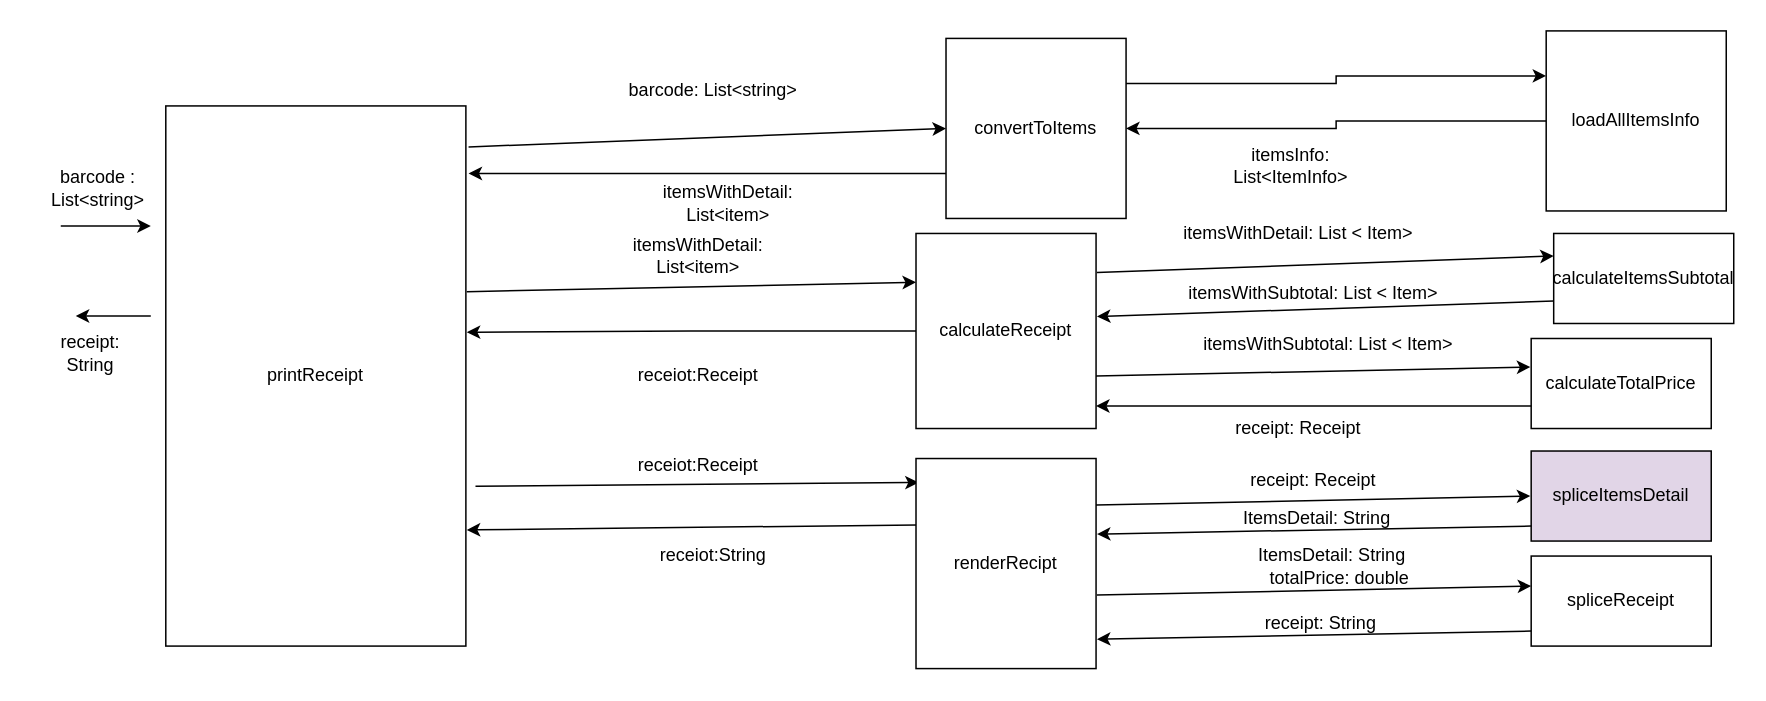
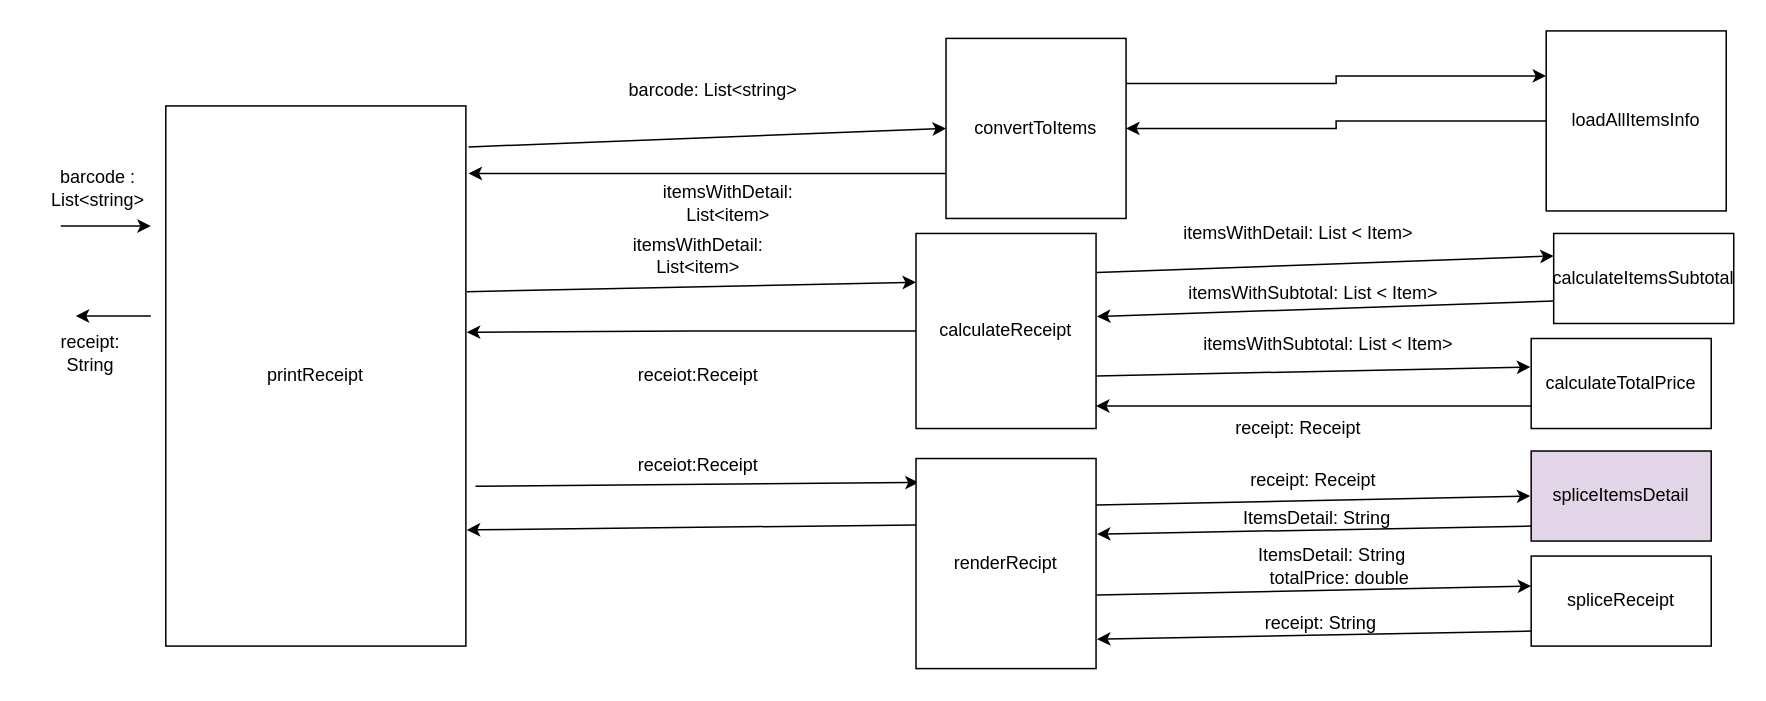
  <mxCell id="0" />
  <mxCell id="1" parent="0" />
  <mxCell id="2" value="printReceipt" style="rounded=0;whiteSpace=wrap;html=1;" vertex="1" parent="1"><mxGeometry x="110" y="70" width="200" height="360" as="geometry" /></mxCell>
  <mxCell id="3" style="edgeStyle=orthogonalEdgeStyle;rounded=0;orthogonalLoop=1;jettySize=auto;html=1;exitX=0;exitY=0.75;exitDx=0;exitDy=0;entryX=1.009;entryY=0.125;entryDx=0;entryDy=0;entryPerimeter=0;" edge="1" parent="1" source="5" target="2"><mxGeometry relative="1" as="geometry" /></mxCell>
  <mxCell id="4" style="edgeStyle=orthogonalEdgeStyle;rounded=0;orthogonalLoop=1;jettySize=auto;html=1;exitX=1;exitY=0.25;exitDx=0;exitDy=0;entryX=0;entryY=0.25;entryDx=0;entryDy=0;" edge="1" parent="1" source="5" target="7"><mxGeometry relative="1" as="geometry" /></mxCell>
  <mxCell id="5" value="convertToItems" style="rounded=0;whiteSpace=wrap;html=1;" vertex="1" parent="1"><mxGeometry x="630" y="25" width="120" height="120" as="geometry" /></mxCell>
  <mxCell id="6" style="edgeStyle=orthogonalEdgeStyle;rounded=0;orthogonalLoop=1;jettySize=auto;html=1;" edge="1" parent="1" source="7" target="5"><mxGeometry relative="1" as="geometry" /></mxCell>
  <mxCell id="7" value="loadAllItemsInfo" style="rounded=0;whiteSpace=wrap;html=1;align=center;" vertex="1" parent="1"><mxGeometry x="1030" y="20" width="120" height="120" as="geometry" /></mxCell>
  <mxCell id="8" value="calculateItemsSubtotal" style="rounded=0;whiteSpace=wrap;html=1;align=center;" vertex="1" parent="1"><mxGeometry x="1035" y="155" width="120" height="60" as="geometry" /></mxCell>
  <mxCell id="9" style="edgeStyle=orthogonalEdgeStyle;rounded=0;orthogonalLoop=1;jettySize=auto;html=1;entryX=1.003;entryY=0.419;entryDx=0;entryDy=0;entryPerimeter=0;" edge="1" parent="1" source="10" target="2"><mxGeometry relative="1" as="geometry" /></mxCell>
  <mxCell id="10" value="calculateReceipt" style="rounded=0;whiteSpace=wrap;html=1;align=center;" vertex="1" parent="1"><mxGeometry x="610" y="155" width="120" height="130" as="geometry" /></mxCell>
  <mxCell id="11" value="calculateTotalPrice" style="rounded=0;whiteSpace=wrap;html=1;align=center;" vertex="1" parent="1"><mxGeometry x="1020" y="225" width="120" height="60" as="geometry" /></mxCell>
  <mxCell id="12" value="" style="endArrow=classic;html=1;rounded=0;" edge="1" parent="1"><mxGeometry width="50" height="50" relative="1" as="geometry"><mxPoint x="40" y="150" as="sourcePoint" /><mxPoint x="100" y="150" as="targetPoint" /></mxGeometry></mxCell>
  <mxCell id="13" value="" style="endArrow=classic;html=1;rounded=0;exitX=1.005;exitY=0.2;exitDx=0;exitDy=0;exitPerimeter=0;entryX=0;entryY=0.25;entryDx=0;entryDy=0;" edge="1" parent="1" source="10" target="8"><mxGeometry width="50" height="50" relative="1" as="geometry"><mxPoint x="964.5" y="180" as="sourcePoint" /><mxPoint x="1004.5" y="180" as="targetPoint" /></mxGeometry></mxCell>
  <mxCell id="14" value="" style="endArrow=classic;html=1;rounded=0;" edge="1" parent="1"><mxGeometry width="50" height="50" relative="1" as="geometry"><mxPoint x="100" y="210" as="sourcePoint" /><mxPoint x="50" y="210" as="targetPoint" /></mxGeometry></mxCell>
  <mxCell id="15" value="" style="endArrow=classic;html=1;rounded=0;exitX=0;exitY=0.75;exitDx=0;exitDy=0;entryX=1.005;entryY=0.426;entryDx=0;entryDy=0;entryPerimeter=0;" edge="1" parent="1" source="8" target="10"><mxGeometry width="50" height="50" relative="1" as="geometry"><mxPoint x="1004.5" y="210" as="sourcePoint" /><mxPoint x="964.5" y="210" as="targetPoint" /></mxGeometry></mxCell>
  <mxCell id="16" value="" style="endArrow=classic;html=1;rounded=0;entryX=1.003;entryY=0.785;entryDx=0;entryDy=0;entryPerimeter=0;exitX=0.005;exitY=0.316;exitDx=0;exitDy=0;exitPerimeter=0;" edge="1" parent="1" source="22" target="2"><mxGeometry width="50" height="50" relative="1" as="geometry"><mxPoint x="590" y="355" as="sourcePoint" /><mxPoint x="540" y="355" as="targetPoint" /></mxGeometry></mxCell>
  <mxCell id="17" value="" style="endArrow=classic;html=1;rounded=0;entryX=0.015;entryY=0.114;entryDx=0;entryDy=0;entryPerimeter=0;exitX=1.032;exitY=0.704;exitDx=0;exitDy=0;exitPerimeter=0;" edge="1" parent="1" source="2" target="22"><mxGeometry width="50" height="50" relative="1" as="geometry"><mxPoint x="530" y="325" as="sourcePoint" /><mxPoint x="590" y="325" as="targetPoint" /></mxGeometry></mxCell>
  <mxCell id="18" value="barcode :&lt;br&gt;List&amp;lt;string&amp;gt;" style="text;html=1;strokeColor=none;fillColor=none;align=center;verticalAlign=middle;whiteSpace=wrap;rounded=0;" vertex="1" parent="1"><mxGeometry x="20" y="110" width="90" height="30" as="geometry" /></mxCell>
  <mxCell id="19" value="receipt:&lt;br&gt;String" style="text;html=1;strokeColor=none;fillColor=none;align=center;verticalAlign=middle;whiteSpace=wrap;rounded=0;" vertex="1" parent="1"><mxGeometry y="220" width="60" height="30" as="geometry" x="30" /></mxCell>
  <mxCell id="20" value="barcode: List&amp;lt;string&amp;gt;" style="text;html=1;strokeColor=none;fillColor=none;align=center;verticalAlign=middle;whiteSpace=wrap;rounded=0;" vertex="1" parent="1"><mxGeometry x="410" y="50" width="130" height="20" as="geometry" /></mxCell>
  <mxCell id="21" value="" style="endArrow=classic;html=1;rounded=0;exitX=1.009;exitY=0.076;exitDx=0;exitDy=0;exitPerimeter=0;entryX=0;entryY=0.5;entryDx=0;entryDy=0;" edge="1" parent="1" source="2" target="5"><mxGeometry width="50" height="50" relative="1" as="geometry"><mxPoint x="550" y="105" as="sourcePoint" /><mxPoint x="590" y="105" as="targetPoint" /></mxGeometry></mxCell>
  <mxCell id="22" value="renderRecipt" style="rounded=0;whiteSpace=wrap;html=1;align=center;" vertex="1" parent="1"><mxGeometry x="610" y="305" width="120" height="140" as="geometry" /></mxCell>
  <mxCell id="23" value="spliceItemsDetail" style="rounded=0;whiteSpace=wrap;html=1;align=center;fillColor=#e1d5e7;" vertex="1" parent="1"><mxGeometry x="1020" y="300" width="120" height="60" as="geometry" /></mxCell>
  <mxCell id="24" value="spliceReceipt" style="rounded=0;whiteSpace=wrap;html=1;align=center;" vertex="1" parent="1"><mxGeometry x="1020" y="370" width="120" height="60" as="geometry" /></mxCell>
  <mxCell id="25" value="itemsWithDetail: List&amp;lt;item&amp;gt;" style="text;html=1;strokeColor=none;fillColor=none;align=center;verticalAlign=middle;whiteSpace=wrap;rounded=0;" vertex="1" parent="1"><mxGeometry x="420" y="125" width="130" height="20" as="geometry" /></mxCell>
  <mxCell id="26" value="itemsWithDetail: List&amp;lt;item&amp;gt;" style="text;html=1;strokeColor=none;fillColor=none;align=center;verticalAlign=middle;whiteSpace=wrap;rounded=0;" vertex="1" parent="1"><mxGeometry x="400" y="160" width="130" height="20" as="geometry" /></mxCell>
  <mxCell id="27" value="" style="endArrow=classic;html=1;rounded=0;exitX=1.003;exitY=0.344;exitDx=0;exitDy=0;exitPerimeter=0;entryX=0;entryY=0.25;entryDx=0;entryDy=0;" edge="1" parent="1" source="2" target="10"><mxGeometry width="50" height="50" relative="1" as="geometry"><mxPoint x="440" y="290" as="sourcePoint" /><mxPoint x="490" y="240" as="targetPoint" /></mxGeometry></mxCell>
  <mxCell id="28" value="receiot:Receipt" style="text;html=1;strokeColor=none;fillColor=none;align=center;verticalAlign=middle;whiteSpace=wrap;rounded=0;" vertex="1" parent="1"><mxGeometry x="400" y="240" width="130" height="20" as="geometry" /></mxCell>
  <mxCell id="29" value="receiot:Receipt" style="text;html=1;strokeColor=none;fillColor=none;align=center;verticalAlign=middle;whiteSpace=wrap;rounded=0;" vertex="1" parent="1"><mxGeometry x="400" y="300" width="130" height="20" as="geometry" /></mxCell>
- <mxCell id="30" value="receiot:String" style="text;html=1;strokeColor=none;fillColor=none;align=center;verticalAlign=middle;whiteSpace=wrap;rounded=0;" vertex="1" parent="1"><mxGeometry x="410" y="360" width="130" height="20" as="geometry" /></mxCell>
- <mxCell id="31" value="itemsInfo: List&amp;lt;ItemInfo&amp;gt;" style="text;html=1;strokeColor=none;fillColor=none;align=center;verticalAlign=middle;whiteSpace=wrap;rounded=0;" vertex="1" parent="1"><mxGeometry x="830" y="95" width="60" height="30" as="geometry" /></mxCell>
  <mxCell id="32" value="itemsWithDetail: List &amp;lt; Item&amp;gt;" style="text;html=1;strokeColor=none;fillColor=none;align=center;verticalAlign=middle;whiteSpace=wrap;rounded=0;" vertex="1" parent="1"><mxGeometry x="780" y="140" width="170" height="30" as="geometry" /></mxCell>
  <mxCell id="33" value="itemsWithSubtotal: List &amp;lt; Item&amp;gt;" style="text;html=1;strokeColor=none;fillColor=none;align=center;verticalAlign=middle;whiteSpace=wrap;rounded=0;" vertex="1" parent="1"><mxGeometry x="790" y="180" width="170" height="30" as="geometry" /></mxCell>
  <mxCell id="34" value="" style="endArrow=classic;html=1;rounded=0;exitX=0;exitY=0.75;exitDx=0;exitDy=0;" edge="1" parent="1" source="11"><mxGeometry width="50" height="50" relative="1" as="geometry"><mxPoint x="780" y="270" as="sourcePoint" /><mxPoint x="730" y="270" as="targetPoint" /></mxGeometry></mxCell>
  <mxCell id="35" value="" style="endArrow=classic;html=1;rounded=0;exitX=1.005;exitY=0.2;exitDx=0;exitDy=0;exitPerimeter=0;entryX=0;entryY=0.25;entryDx=0;entryDy=0;" edge="1" parent="1"><mxGeometry width="50" height="50" relative="1" as="geometry"><mxPoint x="730" y="250" as="sourcePoint" /><mxPoint x="1019.4" y="244" as="targetPoint" /></mxGeometry></mxCell>
  <mxCell id="36" value="itemsWithSubtotal: List &amp;lt; Item&amp;gt;" style="text;html=1;strokeColor=none;fillColor=none;align=center;verticalAlign=middle;whiteSpace=wrap;rounded=0;" vertex="1" parent="1"><mxGeometry x="800" y="214" width="170" height="30" as="geometry" /></mxCell>
  <mxCell id="37" value="receipt: Receipt" style="text;html=1;strokeColor=none;fillColor=none;align=center;verticalAlign=middle;whiteSpace=wrap;rounded=0;" vertex="1" parent="1"><mxGeometry x="810" y="270" width="110" height="30" as="geometry" /></mxCell>
  <mxCell id="38" value="" style="endArrow=classic;html=1;rounded=0;exitX=1.005;exitY=0.2;exitDx=0;exitDy=0;exitPerimeter=0;entryX=0;entryY=0.25;entryDx=0;entryDy=0;" edge="1" parent="1"><mxGeometry width="50" height="50" relative="1" as="geometry"><mxPoint x="730" y="336" as="sourcePoint" /><mxPoint x="1019.4" y="330" as="targetPoint" /></mxGeometry></mxCell>
  <mxCell id="39" value="" style="endArrow=classic;html=1;rounded=0;exitX=1.005;exitY=0.2;exitDx=0;exitDy=0;exitPerimeter=0;entryX=0;entryY=0.25;entryDx=0;entryDy=0;" edge="1" parent="1"><mxGeometry width="50" height="50" relative="1" as="geometry"><mxPoint x="730.6" y="396" as="sourcePoint" /><mxPoint x="1020" y="390" as="targetPoint" /></mxGeometry></mxCell>
  <mxCell id="40" value="" style="endArrow=classic;html=1;rounded=0;exitX=0;exitY=0.75;exitDx=0;exitDy=0;entryX=1.005;entryY=0.426;entryDx=0;entryDy=0;entryPerimeter=0;" edge="1" parent="1"><mxGeometry width="50" height="50" relative="1" as="geometry"><mxPoint x="1020" y="350" as="sourcePoint" /><mxPoint x="730.6" y="355.38" as="targetPoint" /></mxGeometry></mxCell>
  <mxCell id="41" value="" style="endArrow=classic;html=1;rounded=0;exitX=0;exitY=0.75;exitDx=0;exitDy=0;entryX=1.005;entryY=0.426;entryDx=0;entryDy=0;entryPerimeter=0;" edge="1" parent="1"><mxGeometry width="50" height="50" relative="1" as="geometry"><mxPoint x="1020" y="420" as="sourcePoint" /><mxPoint x="730.6" y="425.38" as="targetPoint" /></mxGeometry></mxCell>
  <mxCell id="42" value="receipt: Receipt" style="text;html=1;strokeColor=none;fillColor=none;align=center;verticalAlign=middle;whiteSpace=wrap;rounded=0;" vertex="1" parent="1"><mxGeometry x="820" y="305" width="110" height="30" as="geometry" /></mxCell>
  <mxCell id="43" value="ItemsDetail: String" style="text;html=1;strokeColor=none;fillColor=none;align=center;verticalAlign=middle;whiteSpace=wrap;rounded=0;" vertex="1" parent="1"><mxGeometry x="820" y="330" width="115" height="30" as="geometry" /></mxCell>
  <mxCell id="44" value="ItemsDetail: String" style="text;html=1;strokeColor=none;fillColor=none;align=center;verticalAlign=middle;whiteSpace=wrap;rounded=0;" vertex="1" parent="1"><mxGeometry x="830" y="355" width="115" height="30" as="geometry" /></mxCell>
  <mxCell id="45" value="totalPrice: double" style="text;html=1;strokeColor=none;fillColor=none;align=center;verticalAlign=middle;whiteSpace=wrap;rounded=0;" vertex="1" parent="1"><mxGeometry x="835" y="370" width="115" height="30" as="geometry" /></mxCell>
  <mxCell id="46" value="receipt: String" style="text;html=1;strokeColor=none;fillColor=none;align=center;verticalAlign=middle;whiteSpace=wrap;rounded=0;" vertex="1" parent="1"><mxGeometry x="825" y="400" width="110" height="30" as="geometry" /></mxCell>
